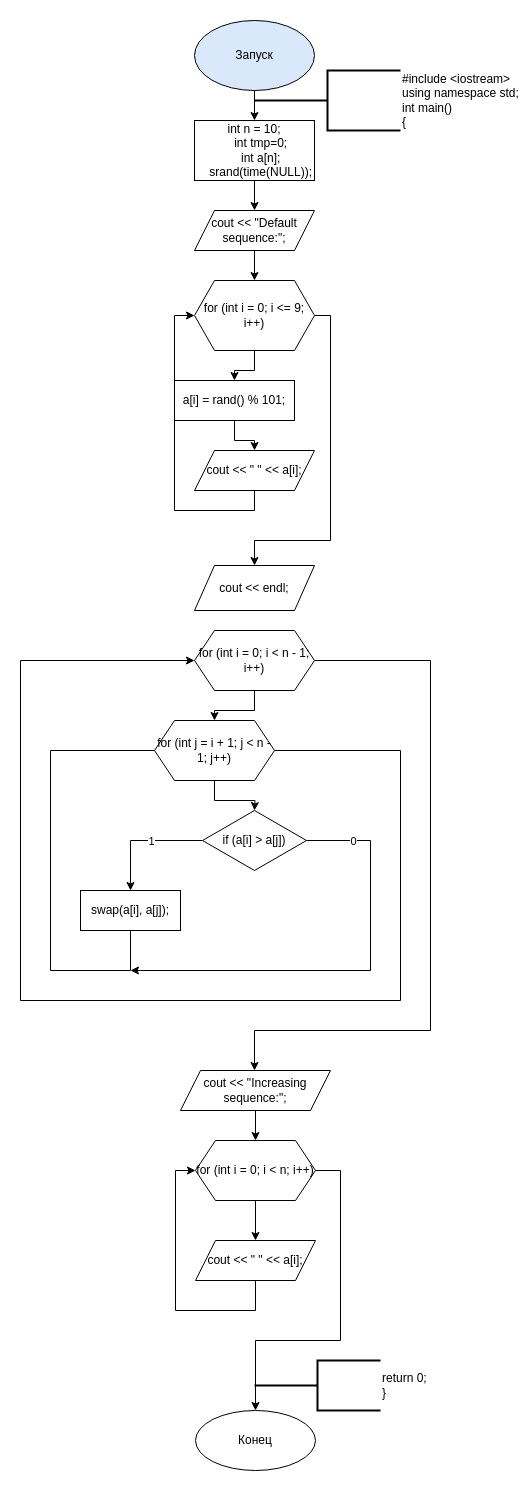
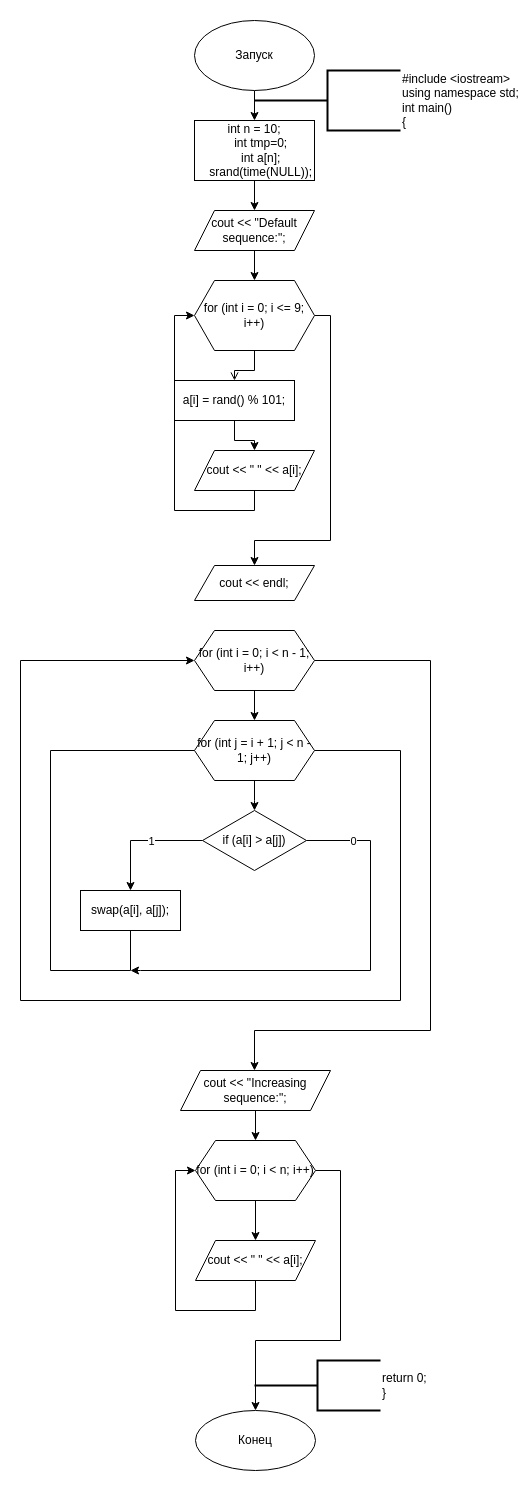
  <mxCell id="0" />
  <mxCell id="1" parent="0" />
  <mxCell id="2" value="" style="edgeStyle=orthogonalEdgeStyle;rounded=0;orthogonalLoop=1;jettySize=auto;html=1;" parent="1" source="3" target="8" edge="1"><mxGeometry relative="1" as="geometry"><mxPoint x="254" y="140" as="targetPoint" /></mxGeometry></mxCell>
- <mxCell id="3" value="Запуск" style="ellipse;whiteSpace=wrap;html=1;fillColor=#dae8fc;" parent="1" vertex="1"><mxGeometry x="194" y="20" width="120" height="70" as="geometry" /></mxCell>
+ <mxCell id="3" value="Запуск" style="ellipse;whiteSpace=wrap;html=1;" parent="1" vertex="1"><mxGeometry x="194" y="20" width="120" height="70" as="geometry" /></mxCell>
  <mxCell id="4" value="Конец" style="ellipse;whiteSpace=wrap;html=1;" parent="1" vertex="1"><mxGeometry x="195" y="1410" width="120" height="60" as="geometry" /></mxCell>
  <mxCell id="5" value="return 0;&#10;}" style="strokeWidth=2;html=1;shape=mxgraph.flowchart.annotation_2;align=left;labelPosition=right;pointerEvents=1;" parent="1" vertex="1"><mxGeometry x="254" y="1360" width="126" height="50" as="geometry" /></mxCell>
  <mxCell id="6" value="&lt;div&gt;&lt;/div&gt;&lt;div&gt;&lt;/div&gt;&lt;span&gt;#include &amp;lt;iostream&amp;gt;&lt;br&gt;&lt;/span&gt;using namespace std;&lt;br&gt;int main()&lt;br&gt;{" style="strokeWidth=2;html=1;shape=mxgraph.flowchart.annotation_2;align=left;labelPosition=right;pointerEvents=1;" parent="1" vertex="1"><mxGeometry x="254" y="70" width="146" height="60" as="geometry" /></mxCell>
  <mxCell id="7" value="" style="edgeStyle=orthogonalEdgeStyle;rounded=0;orthogonalLoop=1;jettySize=auto;html=1;" edge="1" parent="1" source="8" target="10"><mxGeometry relative="1" as="geometry" /></mxCell>
  <mxCell id="8" value="int n = 10;&#10;    int tmp=0;&#10;    int a[n];&#10;    srand(time(NULL));" style="rounded=0;whiteSpace=wrap;html=1;" vertex="1" parent="1"><mxGeometry x="194" y="120" width="120" height="60" as="geometry" /></mxCell>
  <mxCell id="9" value="" style="edgeStyle=orthogonalEdgeStyle;rounded=0;orthogonalLoop=1;jettySize=auto;html=1;" edge="1" parent="1" source="10" target="13"><mxGeometry relative="1" as="geometry" /></mxCell>
  <mxCell id="10" value="cout &lt;&lt; &quot;Default sequence:&quot;;" style="shape=parallelogram;perimeter=parallelogramPerimeter;whiteSpace=wrap;html=1;fixedSize=1;rounded=0;" vertex="1" parent="1"><mxGeometry x="194" y="210" width="120" height="40" as="geometry" /></mxCell>
- <mxCell id="11" value="" style="edgeStyle=orthogonalEdgeStyle;rounded=0;orthogonalLoop=1;jettySize=auto;html=1;" edge="1" parent="1" source="13" target="15"><mxGeometry relative="1" as="geometry" /></mxCell>
+ <mxCell id="11" value="" style="edgeStyle=orthogonalEdgeStyle;rounded=0;orthogonalLoop=1;jettySize=auto;html=1;endArrow=open;" edge="1" parent="1" source="13" target="15"><mxGeometry relative="1" as="geometry" /></mxCell>
  <mxCell id="12" style="edgeStyle=orthogonalEdgeStyle;rounded=0;orthogonalLoop=1;jettySize=auto;html=1;" edge="1" parent="1" source="13" target="18"><mxGeometry relative="1" as="geometry"><mxPoint x="254" y="570" as="targetPoint" /><Array as="points"><mxPoint x="330" y="315" /><mxPoint x="330" y="540" /><mxPoint x="254" y="540" /></Array></mxGeometry></mxCell>
  <mxCell id="13" value="for (int i = 0; i &lt;= 9; i++)" style="shape=hexagon;perimeter=hexagonPerimeter2;whiteSpace=wrap;html=1;fixedSize=1;rounded=0;" vertex="1" parent="1"><mxGeometry x="194" y="280" width="120" height="70" as="geometry" /></mxCell>
  <mxCell id="14" value="" style="edgeStyle=orthogonalEdgeStyle;rounded=0;orthogonalLoop=1;jettySize=auto;html=1;" edge="1" parent="1" source="15" target="17"><mxGeometry relative="1" as="geometry" /></mxCell>
  <mxCell id="15" value="a[i] = rand() % 101;" style="whiteSpace=wrap;html=1;rounded=0;" vertex="1" parent="1"><mxGeometry x="174" y="380" width="120" height="40" as="geometry" /></mxCell>
  <mxCell id="16" style="edgeStyle=orthogonalEdgeStyle;rounded=0;orthogonalLoop=1;jettySize=auto;html=1;entryX=0;entryY=0.5;entryDx=0;entryDy=0;" edge="1" parent="1" source="17" target="13"><mxGeometry relative="1" as="geometry"><Array as="points"><mxPoint x="254" y="510" /><mxPoint x="174" y="510" /><mxPoint x="174" y="315" /></Array></mxGeometry></mxCell>
  <mxCell id="17" value="cout &lt;&lt; &quot; &quot; &lt;&lt; a[i];" style="shape=parallelogram;perimeter=parallelogramPerimeter;whiteSpace=wrap;html=1;fixedSize=1;rounded=0;" vertex="1" parent="1"><mxGeometry x="194" y="450" width="120" height="40" as="geometry" /></mxCell>
- <mxCell id="18" value="cout &lt;&lt; endl;" style="shape=parallelogram;perimeter=parallelogramPerimeter;whiteSpace=wrap;html=1;fixedSize=1;" vertex="1" parent="1"><mxGeometry x="194" y="565" width="120" height="45" as="geometry" /></mxCell>
+ <mxCell id="18" value="cout &lt;&lt; endl;" style="shape=parallelogram;perimeter=parallelogramPerimeter;whiteSpace=wrap;html=1;fixedSize=1;" vertex="1" parent="1"><mxGeometry x="194" y="565" width="120" height="35" as="geometry" /></mxCell>
  <mxCell id="19" value="" style="edgeStyle=orthogonalEdgeStyle;rounded=0;orthogonalLoop=1;jettySize=auto;html=1;" edge="1" parent="1" source="21" target="24"><mxGeometry relative="1" as="geometry" /></mxCell>
  <mxCell id="20" style="edgeStyle=orthogonalEdgeStyle;rounded=0;orthogonalLoop=1;jettySize=auto;html=1;" edge="1" parent="1" source="21"><mxGeometry relative="1" as="geometry"><mxPoint x="254" y="1070" as="targetPoint" /><Array as="points"><mxPoint x="430" y="660" /><mxPoint x="430" y="1030" /><mxPoint x="254" y="1030" /></Array></mxGeometry></mxCell>
  <mxCell id="21" value="for (int i = 0; i &lt; n - 1; i++)" style="shape=hexagon;perimeter=hexagonPerimeter2;whiteSpace=wrap;html=1;fixedSize=1;" vertex="1" parent="1"><mxGeometry x="194" y="630" width="120" height="60" as="geometry" /></mxCell>
  <mxCell id="22" value="" style="edgeStyle=orthogonalEdgeStyle;rounded=0;orthogonalLoop=1;jettySize=auto;html=1;" edge="1" parent="1" source="24"><mxGeometry relative="1" as="geometry"><mxPoint x="254" y="810" as="targetPoint" /></mxGeometry></mxCell>
  <mxCell id="23" style="edgeStyle=orthogonalEdgeStyle;rounded=0;orthogonalLoop=1;jettySize=auto;html=1;entryX=0;entryY=0.5;entryDx=0;entryDy=0;" edge="1" parent="1" source="24" target="21"><mxGeometry relative="1" as="geometry"><Array as="points"><mxPoint x="400" y="750" /><mxPoint x="400" y="1000" /><mxPoint x="20" y="1000" /><mxPoint x="20" y="660" /></Array></mxGeometry></mxCell>
- <mxCell id="24" value="for (int j = i + 1; j &lt; n - 1; j++)" style="shape=hexagon;perimeter=hexagonPerimeter2;whiteSpace=wrap;html=1;fixedSize=1;" vertex="1" parent="1"><mxGeometry x="154" y="720" width="120" height="60" as="geometry" /></mxCell>
+ <mxCell id="24" value="for (int j = i + 1; j &lt; n - 1; j++)" style="shape=hexagon;perimeter=hexagonPerimeter2;whiteSpace=wrap;html=1;fixedSize=1;" vertex="1" parent="1"><mxGeometry x="194" y="720" width="120" height="60" as="geometry" /></mxCell>
  <mxCell id="25" style="edgeStyle=orthogonalEdgeStyle;rounded=0;orthogonalLoop=1;jettySize=auto;html=1;" edge="1" parent="1" source="29" target="31"><mxGeometry relative="1" as="geometry"><mxPoint x="140" y="980" as="targetPoint" /></mxGeometry></mxCell>
  <mxCell id="26" value="1" style="edgeLabel;html=1;align=center;verticalAlign=middle;resizable=0;points=[];" vertex="1" connectable="0" parent="25"><mxGeometry x="-0.196" y="-2" relative="1" as="geometry"><mxPoint x="-3" y="2" as="offset" /></mxGeometry></mxCell>
  <mxCell id="27" style="edgeStyle=orthogonalEdgeStyle;rounded=0;orthogonalLoop=1;jettySize=auto;html=1;" edge="1" parent="1" source="29"><mxGeometry relative="1" as="geometry"><mxPoint x="130" y="970" as="targetPoint" /><Array as="points"><mxPoint x="370" y="840" /><mxPoint x="370" y="970" /><mxPoint x="140" y="970" /></Array></mxGeometry></mxCell>
  <mxCell id="28" value="0" style="edgeLabel;html=1;align=center;verticalAlign=middle;resizable=0;points=[];" vertex="1" connectable="0" parent="27"><mxGeometry x="-0.767" y="2" relative="1" as="geometry"><mxPoint x="-5" y="2" as="offset" /></mxGeometry></mxCell>
  <mxCell id="29" value="if (a[i] &gt; a[j])" style="rhombus;whiteSpace=wrap;html=1;" vertex="1" parent="1"><mxGeometry x="202" y="810" width="104" height="60" as="geometry" /></mxCell>
  <mxCell id="30" style="edgeStyle=orthogonalEdgeStyle;rounded=0;orthogonalLoop=1;jettySize=auto;html=1;entryX=0;entryY=0.5;entryDx=0;entryDy=0;endArrow=none;" edge="1" parent="1" source="31" target="24"><mxGeometry relative="1" as="geometry"><Array as="points"><mxPoint x="130" y="970" /><mxPoint x="50" y="970" /><mxPoint x="50" y="750" /></Array></mxGeometry></mxCell>
  <mxCell id="31" value="swap(a[i], a[j]);" style="rounded=0;whiteSpace=wrap;html=1;" vertex="1" parent="1"><mxGeometry x="80" y="890" width="100" height="40" as="geometry" /></mxCell>
  <mxCell id="32" value="" style="edgeStyle=orthogonalEdgeStyle;rounded=0;orthogonalLoop=1;jettySize=auto;html=1;" edge="1" parent="1" source="33" target="36"><mxGeometry relative="1" as="geometry" /></mxCell>
  <mxCell id="33" value="cout &lt;&lt; &quot;Increasing sequence:&quot;;" style="shape=parallelogram;perimeter=parallelogramPerimeter;whiteSpace=wrap;html=1;fixedSize=1;" vertex="1" parent="1"><mxGeometry x="180" y="1070" width="150" height="40" as="geometry" /></mxCell>
  <mxCell id="34" style="edgeStyle=orthogonalEdgeStyle;rounded=0;orthogonalLoop=1;jettySize=auto;html=1;entryX=0.5;entryY=0;entryDx=0;entryDy=0;" edge="1" parent="1" source="36" target="38"><mxGeometry relative="1" as="geometry" /></mxCell>
  <mxCell id="35" style="edgeStyle=orthogonalEdgeStyle;rounded=0;orthogonalLoop=1;jettySize=auto;html=1;" edge="1" parent="1" source="36"><mxGeometry relative="1" as="geometry"><mxPoint x="255" y="1410" as="targetPoint" /><Array as="points"><mxPoint x="340" y="1170" /><mxPoint x="340" y="1340" /><mxPoint x="255" y="1340" /></Array></mxGeometry></mxCell>
  <mxCell id="36" value="for (int i = 0; i &lt; n; i++)" style="shape=hexagon;perimeter=hexagonPerimeter2;whiteSpace=wrap;html=1;fixedSize=1;" vertex="1" parent="1"><mxGeometry x="195" y="1140" width="120" height="60" as="geometry" /></mxCell>
  <mxCell id="37" style="edgeStyle=orthogonalEdgeStyle;rounded=0;orthogonalLoop=1;jettySize=auto;html=1;entryX=0;entryY=0.5;entryDx=0;entryDy=0;" edge="1" parent="1" source="38" target="36"><mxGeometry relative="1" as="geometry"><Array as="points"><mxPoint x="255" y="1310" /><mxPoint x="175" y="1310" /><mxPoint x="175" y="1170" /></Array></mxGeometry></mxCell>
  <mxCell id="38" value="cout &lt;&lt; &quot; &quot; &lt;&lt; a[i];" style="shape=parallelogram;perimeter=parallelogramPerimeter;whiteSpace=wrap;html=1;fixedSize=1;" vertex="1" parent="1"><mxGeometry x="195" y="1240" width="120" height="40" as="geometry" /></mxCell>
